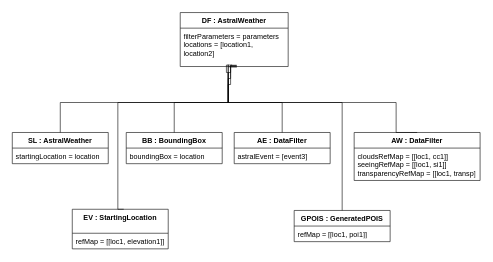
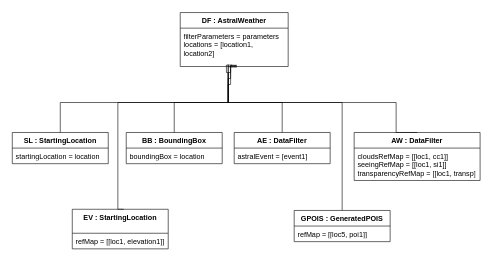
  <mxCell id="0" />
  <mxCell id="1" parent="0" />
  <mxCell id="2" value="DF : AstralWeather" style="swimlane;fontStyle=1;align=center;verticalAlign=top;childLayout=stackLayout;horizontal=1;startSize=26;horizontalStack=0;resizeParent=1;resizeParentMax=0;resizeLast=0;collapsible=1;marginBottom=0;whiteSpace=wrap;html=1;" parent="1" vertex="1"><mxGeometry x="300" y="20" width="180" height="90" as="geometry" /></mxCell>
  <mxCell id="3" value="filterParameters = parameters&lt;br&gt;locations = [location1, location2]" style="text;strokeColor=none;fillColor=none;align=left;verticalAlign=top;spacingLeft=4;spacingRight=4;overflow=hidden;rotatable=0;points=[[0,0.5],[1,0.5]];portConstraint=eastwest;whiteSpace=wrap;html=1;" parent="2" vertex="1"><mxGeometry y="26" width="180" height="64" as="geometry" /></mxCell>
- <mxCell id="4" value="SL : AstralWeather" style="swimlane;fontStyle=1;align=center;verticalAlign=top;childLayout=stackLayout;horizontal=1;startSize=26;horizontalStack=0;resizeParent=1;resizeParentMax=0;resizeLast=0;collapsible=1;marginBottom=0;whiteSpace=wrap;html=1;" parent="1" vertex="1"><mxGeometry x="20" y="220" width="160" height="52" as="geometry" /></mxCell>
+ <mxCell id="4" value="SL : StartingLocation" style="swimlane;fontStyle=1;align=center;verticalAlign=top;childLayout=stackLayout;horizontal=1;startSize=26;horizontalStack=0;resizeParent=1;resizeParentMax=0;resizeLast=0;collapsible=1;marginBottom=0;whiteSpace=wrap;html=1;" parent="1" vertex="1"><mxGeometry x="20" y="220" width="160" height="52" as="geometry" /></mxCell>
  <mxCell id="5" value="startingLocation = location" style="text;strokeColor=none;fillColor=none;align=left;verticalAlign=top;spacingLeft=4;spacingRight=4;overflow=hidden;rotatable=0;points=[[0,0.5],[1,0.5]];portConstraint=eastwest;whiteSpace=wrap;html=1;" parent="4" vertex="1"><mxGeometry y="26" width="160" height="26" as="geometry" /></mxCell>
  <mxCell id="6" value="BB : BoundingBox" style="swimlane;fontStyle=1;align=center;verticalAlign=top;childLayout=stackLayout;horizontal=1;startSize=26;horizontalStack=0;resizeParent=1;resizeParentMax=0;resizeLast=0;collapsible=1;marginBottom=0;whiteSpace=wrap;html=1;" parent="1" vertex="1"><mxGeometry x="210" y="220" width="160" height="52" as="geometry" /></mxCell>
  <mxCell id="7" value="boundingBox = location" style="text;strokeColor=none;fillColor=none;align=left;verticalAlign=top;spacingLeft=4;spacingRight=4;overflow=hidden;rotatable=0;points=[[0,0.5],[1,0.5]];portConstraint=eastwest;whiteSpace=wrap;html=1;" parent="6" vertex="1"><mxGeometry y="26" width="160" height="26" as="geometry" /></mxCell>
  <mxCell id="8" value="AE : DataFilter" style="swimlane;fontStyle=1;align=center;verticalAlign=top;childLayout=stackLayout;horizontal=1;startSize=26;horizontalStack=0;resizeParent=1;resizeParentMax=0;resizeLast=0;collapsible=1;marginBottom=0;whiteSpace=wrap;html=1;" parent="1" vertex="1"><mxGeometry x="390" y="220" width="160" height="52" as="geometry" /></mxCell>
- <mxCell id="9" value="astralEvent = [event3]" style="text;strokeColor=none;fillColor=none;align=left;verticalAlign=top;spacingLeft=4;spacingRight=4;overflow=hidden;rotatable=0;points=[[0,0.5],[1,0.5]];portConstraint=eastwest;whiteSpace=wrap;html=1;" parent="8" vertex="1"><mxGeometry y="26" width="160" height="26" as="geometry" /></mxCell>
+ <mxCell id="9" value="astralEvent = [event1]" style="text;strokeColor=none;fillColor=none;align=left;verticalAlign=top;spacingLeft=4;spacingRight=4;overflow=hidden;rotatable=0;points=[[0,0.5],[1,0.5]];portConstraint=eastwest;whiteSpace=wrap;html=1;" parent="8" vertex="1"><mxGeometry y="26" width="160" height="26" as="geometry" /></mxCell>
  <mxCell id="10" value="AW : DataFilter" style="swimlane;fontStyle=1;align=center;verticalAlign=top;childLayout=stackLayout;horizontal=1;startSize=26;horizontalStack=0;resizeParent=1;resizeParentMax=0;resizeLast=0;collapsible=1;marginBottom=0;whiteSpace=wrap;html=1;" parent="1" vertex="1"><mxGeometry x="590" y="220" width="210" height="80" as="geometry" /></mxCell>
  <mxCell id="11" value="cloudsRefMap = [[loc1, cc1]]&lt;br&gt;seeingRefMap = [[loc1, si1]]&lt;br&gt;transparencyRefMap = [[loc1, transp]" style="text;strokeColor=none;fillColor=none;align=left;verticalAlign=top;spacingLeft=4;spacingRight=4;overflow=hidden;rotatable=0;points=[[0,0.5],[1,0.5]];portConstraint=eastwest;whiteSpace=wrap;html=1;" parent="10" vertex="1"><mxGeometry y="26" width="210" height="54" as="geometry" /></mxCell>
  <mxCell id="12" value="EV : StartingLocation" style="swimlane;fontStyle=1;align=center;verticalAlign=top;childLayout=stackLayout;horizontal=1;startSize=40;horizontalStack=0;resizeParent=1;resizeParentMax=0;resizeLast=0;collapsible=1;marginBottom=0;whiteSpace=wrap;html=1;" parent="1" vertex="1"><mxGeometry x="120" y="348" width="160" height="66" as="geometry" /></mxCell>
  <mxCell id="13" value="refMap = [[loc1, elevation1]]" style="text;strokeColor=none;fillColor=none;align=left;verticalAlign=top;spacingLeft=4;spacingRight=4;overflow=hidden;rotatable=0;points=[[0,0.5],[1,0.5]];portConstraint=eastwest;whiteSpace=wrap;html=1;" parent="12" vertex="1"><mxGeometry y="40" width="160" height="26" as="geometry" /></mxCell>
  <mxCell id="14" value="GPOIS : GeneratedPOIS" style="swimlane;fontStyle=1;align=center;verticalAlign=top;childLayout=stackLayout;horizontal=1;startSize=26;horizontalStack=0;resizeParent=1;resizeParentMax=0;resizeLast=0;collapsible=1;marginBottom=0;whiteSpace=wrap;html=1;" parent="1" vertex="1"><mxGeometry x="490" y="350" width="160" height="52" as="geometry" /></mxCell>
- <mxCell id="15" value="refMap = [[loc1, poi1]]" style="text;strokeColor=none;fillColor=none;align=left;verticalAlign=top;spacingLeft=4;spacingRight=4;overflow=hidden;rotatable=0;points=[[0,0.5],[1,0.5]];portConstraint=eastwest;whiteSpace=wrap;html=1;" parent="14" vertex="1"><mxGeometry y="26" width="160" height="26" as="geometry" /></mxCell>
+ <mxCell id="15" value="refMap = [[loc5, poi1]]" style="text;strokeColor=none;fillColor=none;align=left;verticalAlign=top;spacingLeft=4;spacingRight=4;overflow=hidden;rotatable=0;points=[[0,0.5],[1,0.5]];portConstraint=eastwest;whiteSpace=wrap;html=1;" parent="14" vertex="1"><mxGeometry y="26" width="160" height="26" as="geometry" /></mxCell>
  <mxCell id="16" style="edgeStyle=orthogonalEdgeStyle;rounded=0;orthogonalLoop=1;jettySize=auto;html=1;exitX=0.5;exitY=0;exitDx=0;exitDy=0;entryX=0.523;entryY=1.008;entryDx=0;entryDy=0;entryPerimeter=0;endArrow=none;endFill=0;" parent="1" source="4" target="3" edge="1"><mxGeometry relative="1" as="geometry"><Array as="points"><mxPoint x="100" y="170" /><mxPoint x="380" y="170" /><mxPoint x="380" y="130" /><mxPoint x="384" y="130" /></Array></mxGeometry></mxCell>
  <mxCell id="17" style="edgeStyle=orthogonalEdgeStyle;rounded=0;orthogonalLoop=1;jettySize=auto;html=1;exitX=0.5;exitY=0;exitDx=0;exitDy=0;entryX=0.523;entryY=0.97;entryDx=0;entryDy=0;entryPerimeter=0;endArrow=none;endFill=0;" parent="1" source="6" target="3" edge="1"><mxGeometry relative="1" as="geometry"><Array as="points"><mxPoint x="290" y="170" /><mxPoint x="380" y="170" /><mxPoint x="380" y="120" /><mxPoint x="384" y="120" /></Array></mxGeometry></mxCell>
  <mxCell id="18" style="edgeStyle=orthogonalEdgeStyle;rounded=0;orthogonalLoop=1;jettySize=auto;html=1;exitX=0.5;exitY=0;exitDx=0;exitDy=0;entryX=0.523;entryY=0.97;entryDx=0;entryDy=0;entryPerimeter=0;endArrow=none;endFill=0;" parent="1" source="8" target="3" edge="1"><mxGeometry relative="1" as="geometry"><Array as="points"><mxPoint x="470" y="170" /><mxPoint x="380" y="170" /><mxPoint x="380" y="140" /><mxPoint x="384" y="140" /></Array></mxGeometry></mxCell>
  <mxCell id="19" style="edgeStyle=orthogonalEdgeStyle;rounded=0;orthogonalLoop=1;jettySize=auto;html=1;exitX=0.5;exitY=0;exitDx=0;exitDy=0;entryX=0.526;entryY=1.008;entryDx=0;entryDy=0;entryPerimeter=0;endArrow=none;endFill=0;" parent="1" source="10" target="3" edge="1"><mxGeometry relative="1" as="geometry"><Array as="points"><mxPoint x="660" y="220" /><mxPoint x="660" y="170" /><mxPoint x="380" y="170" /><mxPoint x="380" y="111" /></Array></mxGeometry></mxCell>
  <mxCell id="20" style="edgeStyle=orthogonalEdgeStyle;rounded=0;orthogonalLoop=1;jettySize=auto;html=1;exitX=0.5;exitY=0;exitDx=0;exitDy=0;endArrow=none;endFill=0;" parent="1" edge="1"><mxGeometry relative="1" as="geometry"><mxPoint x="205.79" y="347.97" as="sourcePoint" /><mxPoint x="380" y="110" as="targetPoint" /><Array as="points"><mxPoint x="196" y="348" /><mxPoint x="196" y="170" /><mxPoint x="380" y="170" /><mxPoint x="380" y="107" /></Array></mxGeometry></mxCell>
  <mxCell id="21" style="edgeStyle=orthogonalEdgeStyle;rounded=0;orthogonalLoop=1;jettySize=auto;html=1;exitX=0.5;exitY=0;exitDx=0;exitDy=0;entryX=0.481;entryY=0.962;entryDx=0;entryDy=0;entryPerimeter=0;endArrow=none;endFill=0;" parent="1" source="14" target="3" edge="1"><mxGeometry relative="1" as="geometry"><Array as="points"><mxPoint x="570" y="170" /><mxPoint x="380" y="170" /><mxPoint x="380" y="120" /><mxPoint x="377" y="120" /></Array></mxGeometry></mxCell>
